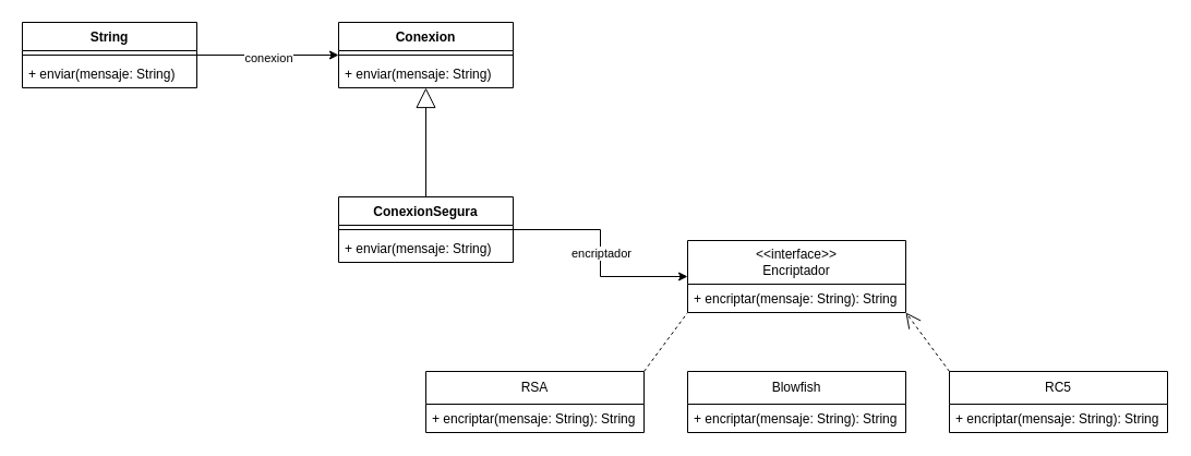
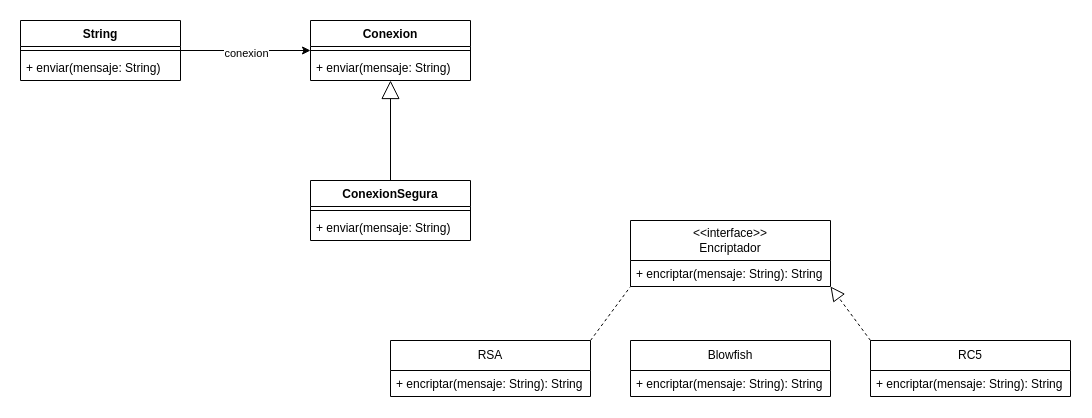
  <mxCell id="0" />
  <mxCell id="1" parent="0" />
  <mxCell id="2" style="edgeStyle=orthogonalEdgeStyle;rounded=0;orthogonalLoop=1;jettySize=auto;html=1;exitX=1;exitY=0.5;exitDx=0;exitDy=0;entryX=0;entryY=0.5;entryDx=0;entryDy=0;" edge="1" parent="1" source="4" target="7"><mxGeometry relative="1" as="geometry" /></mxCell>
  <mxCell id="3" value="conexion" style="edgeLabel;html=1;align=center;verticalAlign=middle;resizable=0;points=[];" vertex="1" connectable="0" parent="2"><mxGeometry y="-2" relative="1" as="geometry"><mxPoint as="offset" /></mxGeometry></mxCell>
  <mxCell id="4" value="&lt;div&gt;String&lt;/div&gt;" style="swimlane;fontStyle=1;align=center;verticalAlign=top;childLayout=stackLayout;horizontal=1;startSize=26;horizontalStack=0;resizeParent=1;resizeParentMax=0;resizeLast=0;collapsible=1;marginBottom=0;whiteSpace=wrap;html=1;" vertex="1" parent="1"><mxGeometry x="20" y="20" width="160" height="60" as="geometry" /></mxCell>
  <mxCell id="5" value="" style="line;strokeWidth=1;fillColor=none;align=left;verticalAlign=middle;spacingTop=-1;spacingLeft=3;spacingRight=3;rotatable=0;labelPosition=right;points=[];portConstraint=eastwest;strokeColor=inherit;" vertex="1" parent="4"><mxGeometry y="26" width="160" height="8" as="geometry" /></mxCell>
  <mxCell id="6" value="+ enviar(mensaje: String)" style="text;strokeColor=none;fillColor=none;align=left;verticalAlign=top;spacingLeft=4;spacingRight=4;overflow=hidden;rotatable=0;points=[[0,0.5],[1,0.5]];portConstraint=eastwest;whiteSpace=wrap;html=1;" vertex="1" parent="4"><mxGeometry y="34" width="160" height="26" as="geometry" /></mxCell>
  <mxCell id="7" value="Conexion" style="swimlane;fontStyle=1;align=center;verticalAlign=top;childLayout=stackLayout;horizontal=1;startSize=26;horizontalStack=0;resizeParent=1;resizeParentMax=0;resizeLast=0;collapsible=1;marginBottom=0;whiteSpace=wrap;html=1;" vertex="1" parent="1"><mxGeometry x="310" y="20" width="160" height="60" as="geometry" /></mxCell>
  <mxCell id="8" value="" style="line;strokeWidth=1;fillColor=none;align=left;verticalAlign=middle;spacingTop=-1;spacingLeft=3;spacingRight=3;rotatable=0;labelPosition=right;points=[];portConstraint=eastwest;strokeColor=inherit;" vertex="1" parent="7"><mxGeometry y="26" width="160" height="8" as="geometry" /></mxCell>
  <mxCell id="9" value="+ enviar(mensaje: String)" style="text;strokeColor=none;fillColor=none;align=left;verticalAlign=top;spacingLeft=4;spacingRight=4;overflow=hidden;rotatable=0;points=[[0,0.5],[1,0.5]];portConstraint=eastwest;whiteSpace=wrap;html=1;" vertex="1" parent="7"><mxGeometry y="34" width="160" height="26" as="geometry" /></mxCell>
- <mxCell id="10" style="edgeStyle=orthogonalEdgeStyle;rounded=0;orthogonalLoop=1;jettySize=auto;html=1;exitX=1;exitY=0.5;exitDx=0;exitDy=0;entryX=0;entryY=0.5;entryDx=0;entryDy=0;" edge="1" parent="1" source="12" target="16"><mxGeometry relative="1" as="geometry" /></mxCell>
- <mxCell id="11" value="&lt;div&gt;encriptador&lt;/div&gt;" style="edgeLabel;html=1;align=center;verticalAlign=middle;resizable=0;points=[];" vertex="1" connectable="0" parent="10"><mxGeometry x="-0.005" relative="1" as="geometry"><mxPoint as="offset" /></mxGeometry></mxCell>
  <mxCell id="12" value="ConexionSegura" style="swimlane;fontStyle=1;align=center;verticalAlign=top;childLayout=stackLayout;horizontal=1;startSize=26;horizontalStack=0;resizeParent=1;resizeParentMax=0;resizeLast=0;collapsible=1;marginBottom=0;whiteSpace=wrap;html=1;" vertex="1" parent="1"><mxGeometry x="310" y="180" width="160" height="60" as="geometry" /></mxCell>
  <mxCell id="13" value="" style="line;strokeWidth=1;fillColor=none;align=left;verticalAlign=middle;spacingTop=-1;spacingLeft=3;spacingRight=3;rotatable=0;labelPosition=right;points=[];portConstraint=eastwest;strokeColor=inherit;" vertex="1" parent="12"><mxGeometry y="26" width="160" height="8" as="geometry" /></mxCell>
  <mxCell id="14" value="+ enviar(mensaje: String)" style="text;strokeColor=none;fillColor=none;align=left;verticalAlign=top;spacingLeft=4;spacingRight=4;overflow=hidden;rotatable=0;points=[[0,0.5],[1,0.5]];portConstraint=eastwest;whiteSpace=wrap;html=1;" vertex="1" parent="12"><mxGeometry y="34" width="160" height="26" as="geometry" /></mxCell>
  <mxCell id="15" value="" style="endArrow=block;endSize=16;endFill=0;html=1;rounded=0;exitX=0.5;exitY=0;exitDx=0;exitDy=0;entryX=0.5;entryY=1;entryDx=0;entryDy=0;" edge="1" parent="1" source="12" target="7"><mxGeometry y="-10" width="160" relative="1" as="geometry"><mxPoint x="330" y="80" as="sourcePoint" /><mxPoint x="490" y="80" as="targetPoint" /><mxPoint as="offset" /></mxGeometry></mxCell>
  <mxCell id="16" value="&lt;div&gt;&amp;lt;&amp;lt;interface&amp;gt;&amp;gt;&lt;/div&gt;&lt;div&gt;Encriptador&lt;br&gt;&lt;/div&gt;" style="swimlane;fontStyle=0;childLayout=stackLayout;horizontal=1;startSize=40;fillColor=none;horizontalStack=0;resizeParent=1;resizeParentMax=0;resizeLast=0;collapsible=1;marginBottom=0;whiteSpace=wrap;html=1;" vertex="1" parent="1"><mxGeometry x="630" y="220" width="200" height="66" as="geometry" /></mxCell>
  <mxCell id="17" value="+ encriptar(mensaje: String): String" style="text;strokeColor=none;fillColor=none;align=left;verticalAlign=top;spacingLeft=4;spacingRight=4;overflow=hidden;rotatable=0;points=[[0,0.5],[1,0.5]];portConstraint=eastwest;whiteSpace=wrap;html=1;" vertex="1" parent="16"><mxGeometry y="40" width="200" height="26" as="geometry" /></mxCell>
  <mxCell id="18" value="RSA" style="swimlane;fontStyle=0;childLayout=stackLayout;horizontal=1;startSize=30;fillColor=none;horizontalStack=0;resizeParent=1;resizeParentMax=0;resizeLast=0;collapsible=1;marginBottom=0;whiteSpace=wrap;html=1;" vertex="1" parent="1"><mxGeometry x="390" y="340" width="200" height="56" as="geometry" /></mxCell>
  <mxCell id="19" value="+ encriptar(mensaje: String): String" style="text;strokeColor=none;fillColor=none;align=left;verticalAlign=top;spacingLeft=4;spacingRight=4;overflow=hidden;rotatable=0;points=[[0,0.5],[1,0.5]];portConstraint=eastwest;whiteSpace=wrap;html=1;" vertex="1" parent="18"><mxGeometry y="30" width="200" height="26" as="geometry" /></mxCell>
  <mxCell id="20" value="Blowfish" style="swimlane;fontStyle=0;childLayout=stackLayout;horizontal=1;startSize=30;fillColor=none;horizontalStack=0;resizeParent=1;resizeParentMax=0;resizeLast=0;collapsible=1;marginBottom=0;whiteSpace=wrap;html=1;" vertex="1" parent="1"><mxGeometry x="630" y="340" width="200" height="56" as="geometry" /></mxCell>
  <mxCell id="21" value="+ encriptar(mensaje: String): String" style="text;strokeColor=none;fillColor=none;align=left;verticalAlign=top;spacingLeft=4;spacingRight=4;overflow=hidden;rotatable=0;points=[[0,0.5],[1,0.5]];portConstraint=eastwest;whiteSpace=wrap;html=1;" vertex="1" parent="20"><mxGeometry y="30" width="200" height="26" as="geometry" /></mxCell>
  <mxCell id="22" value="RC5" style="swimlane;fontStyle=0;childLayout=stackLayout;horizontal=1;startSize=30;fillColor=none;horizontalStack=0;resizeParent=1;resizeParentMax=0;resizeLast=0;collapsible=1;marginBottom=0;whiteSpace=wrap;html=1;" vertex="1" parent="1"><mxGeometry x="870" y="340" width="200" height="56" as="geometry" /></mxCell>
  <mxCell id="23" value="+ encriptar(mensaje: String): String" style="text;strokeColor=none;fillColor=none;align=left;verticalAlign=top;spacingLeft=4;spacingRight=4;overflow=hidden;rotatable=0;points=[[0,0.5],[1,0.5]];portConstraint=eastwest;whiteSpace=wrap;html=1;" vertex="1" parent="22"><mxGeometry y="30" width="200" height="26" as="geometry" /></mxCell>
  <mxCell id="24" value="" style="endArrow=none;dashed=1;endFill=0;endSize=12;html=1;rounded=0;exitX=1;exitY=0;exitDx=0;exitDy=0;entryX=0;entryY=1;entryDx=0;entryDy=0;" edge="1" parent="1" source="18" target="16"><mxGeometry width="160" relative="1" as="geometry"><mxPoint x="650" y="150" as="sourcePoint" /><mxPoint x="810" y="150" as="targetPoint" /></mxGeometry></mxCell>
- <mxCell id="25" value="" style="endArrow=open;dashed=1;endFill=0;endSize=12;html=1;rounded=0;exitX=0;exitY=0;exitDx=0;exitDy=0;entryX=1;entryY=1;entryDx=0;entryDy=0;" edge="1" parent="1" source="22" target="16"><mxGeometry width="160" relative="1" as="geometry"><mxPoint x="900" y="220" as="sourcePoint" /><mxPoint x="1060" y="220" as="targetPoint" /></mxGeometry></mxCell>
+ <mxCell id="25" value="" style="endArrow=block;dashed=1;endFill=0;endSize=12;html=1;rounded=0;exitX=0;exitY=0;exitDx=0;exitDy=0;entryX=1;entryY=1;entryDx=0;entryDy=0;" edge="1" parent="1" source="22" target="16"><mxGeometry width="160" relative="1" as="geometry"><mxPoint x="900" y="220" as="sourcePoint" /><mxPoint x="1060" y="220" as="targetPoint" /></mxGeometry></mxCell>
